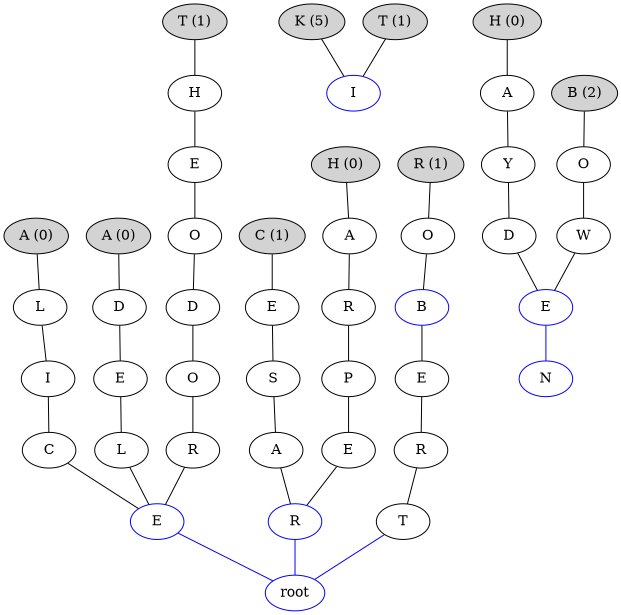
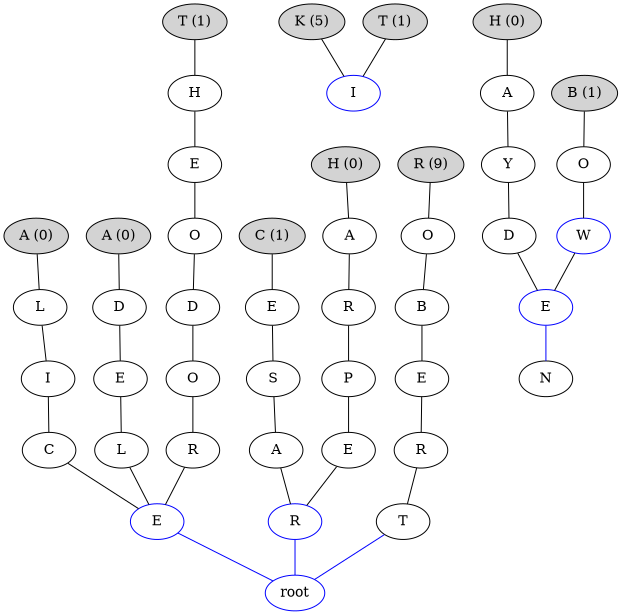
  graph {
    n1 [color=blue label=root]
    n2 [label="A (0)" style=filled]
    n3 [label=L]
    n4 [label=I]
    n5 [label=C]
    n6 [color=blue label=E]
    n7 [label="A (0)" style=filled]
    n8 [label=D]
    n9 [label=E]
    n10 [label=L]
    n11 [label="T (1)" style=filled]
    n12 [label=H]
    n13 [label=E]
    n14 [label=O]
    n15 [label=D]
    n16 [label=O]
    n17 [label=R]
    n18 [label="K (5)" style=filled]
    n19 [color=blue label=I]
    n20 [label="T (1)" style=filled]
    n21 [label="H (0)" style=filled]
    n22 [label=A]
    n23 [label=Y]
    n24 [label=D]
    n25 [color=blue label=E]
-   n26 [color=blue label=N]
-   n27 [label="B (2)" style=filled]
+   n26 [color=black label=N]
+   n27 [label="B (1)" style=filled]
    n28 [label=O]
-   n29 [label=W]
+   n29 [label=W color=blue]
    n30 [label="C (1)" style=filled]
    n31 [label=E]
    n32 [label=S]
    n33 [label=A]
    n34 [color=blue label=R]
    n35 [label="H (0)" style=filled]
    n36 [label=A]
    n37 [label=R]
    n38 [label=P]
    n39 [label=E]
-   n40 [label="R (1)" style=filled]
+   n40 [label="R (9)" style=filled]
    n41 [label=O]
-   n42 [label=B color=blue]
+   n42 [label=B]
    n43 [label=E]
    n44 [label=R]
    n45 [label=T]
    subgraph sub_1 {
      n1
      n2
      n3
      n4
      n5
      n6
      n7
      n8
      n9
      n10
      n11
      n12
      n13
      n14
      n15
      n16
      n17
    }
    subgraph sub_2 {
      n1
      n18
      n19
      n20
    }
    subgraph sub_3 {
      n1
      n21
      n22
      n23
      n24
      n25
      n26
      n27
      n28
      n29
    }
    subgraph sub_4 {
      n1
      n30
      n31
      n32
      n33
      n34
      n35
      n36
      n37
      n38
      n39
    }
    subgraph sub_5 {
      n1
      n40
      n41
      n42
      n43
      n44
      n45
    }
    n2 -- n3
    n3 -- n4
    n4 -- n5
    n5 -- n6
    n6 -- n1 [color=blue]
    n7 -- n8
    n8 -- n9
    n9 -- n10
    n10 -- n6
    n11 -- n12
    n12 -- n13
    n13 -- n14
    n14 -- n15
    n15 -- n16
    n16 -- n17
    n17 -- n6
    n18 -- n19
    n20 -- n19
    n21 -- n22
    n22 -- n23
    n23 -- n24
    n24 -- n25
    n25 -- n26 [color=blue]
    n27 -- n28
    n28 -- n29
    n29 -- n25
    n30 -- n31
    n31 -- n32
    n32 -- n33
    n33 -- n34
    n34 -- n1 [color=blue]
    n35 -- n36
    n36 -- n37
    n37 -- n38
    n38 -- n39
    n39 -- n34
    n40 -- n41
    n41 -- n42
    n42 -- n43
    n43 -- n44
    n44 -- n45
    n45 -- n1 [color=blue]
  }
